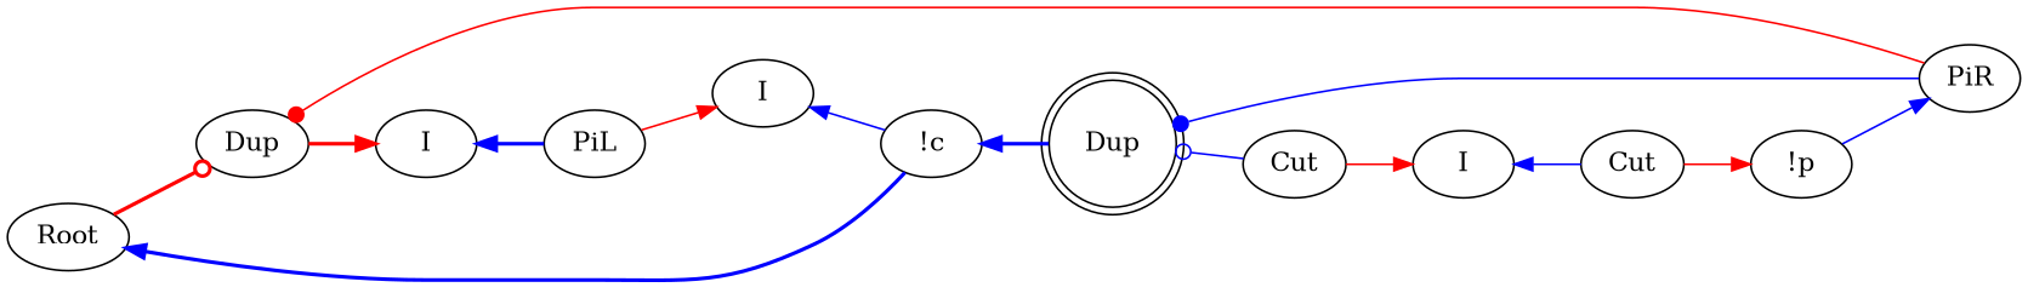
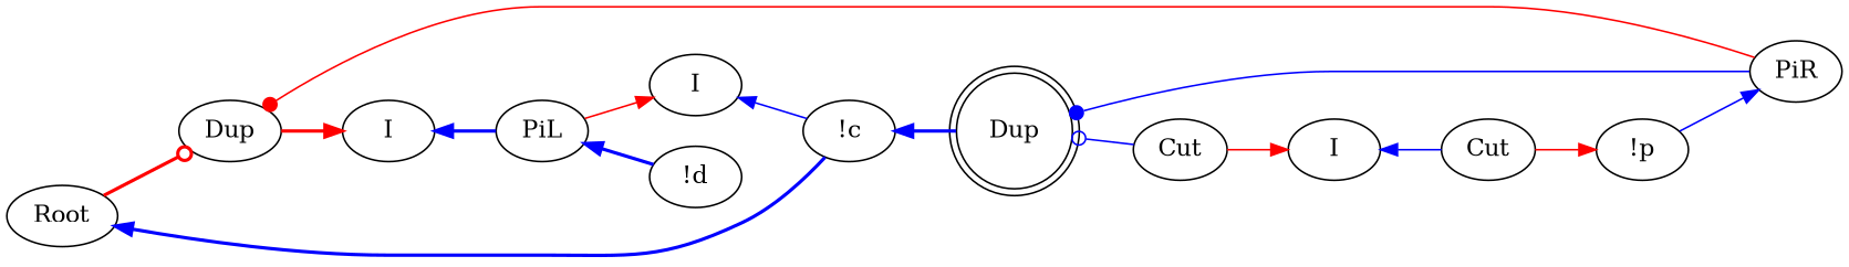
  digraph {
    rankdir=LR
    edge [color=blue dir=back]
    n1 [label=Root]
    n2 [label=Dup]
    n3 [label="!c"]
    n4 [label=I]
    n5 [label=I]
    n6 [label=Cut]
    n7 [label="!p"]
    n8 [label=Dup shape=doublecircle]
    n9 [label=PiR]
    n10 [label=Cut]
+   n11 [label="!d"]
    n12 [label=PiL]
    n13 [label=I]
    n1 -> n2 [arrowhead=odot color=red penwidth=2 dir=""]
    n1 -> n3 [penwidth=2]
    n2 -> n4 [color=red penwidth=2 dir=""]
    n3 -> n8 [penwidth=2]
    n4 -> n12 [penwidth=2]
    n5 -> n6
    n6 -> n7 [color=red dir=""]
    n7 -> n9 [dir=""]
    n8 -> n9 [arrowtail=dot]
    n8 -> n10 [arrowtail=odot]
    n9 -> n2 [arrowhead=dot color=red dir=""]
    n10 -> n5 [color=red dir=""]
+   n12 -> n11 [penwidth=2]
    n12 -> n13 [color=red dir=""]
    n13 -> n3
  }
